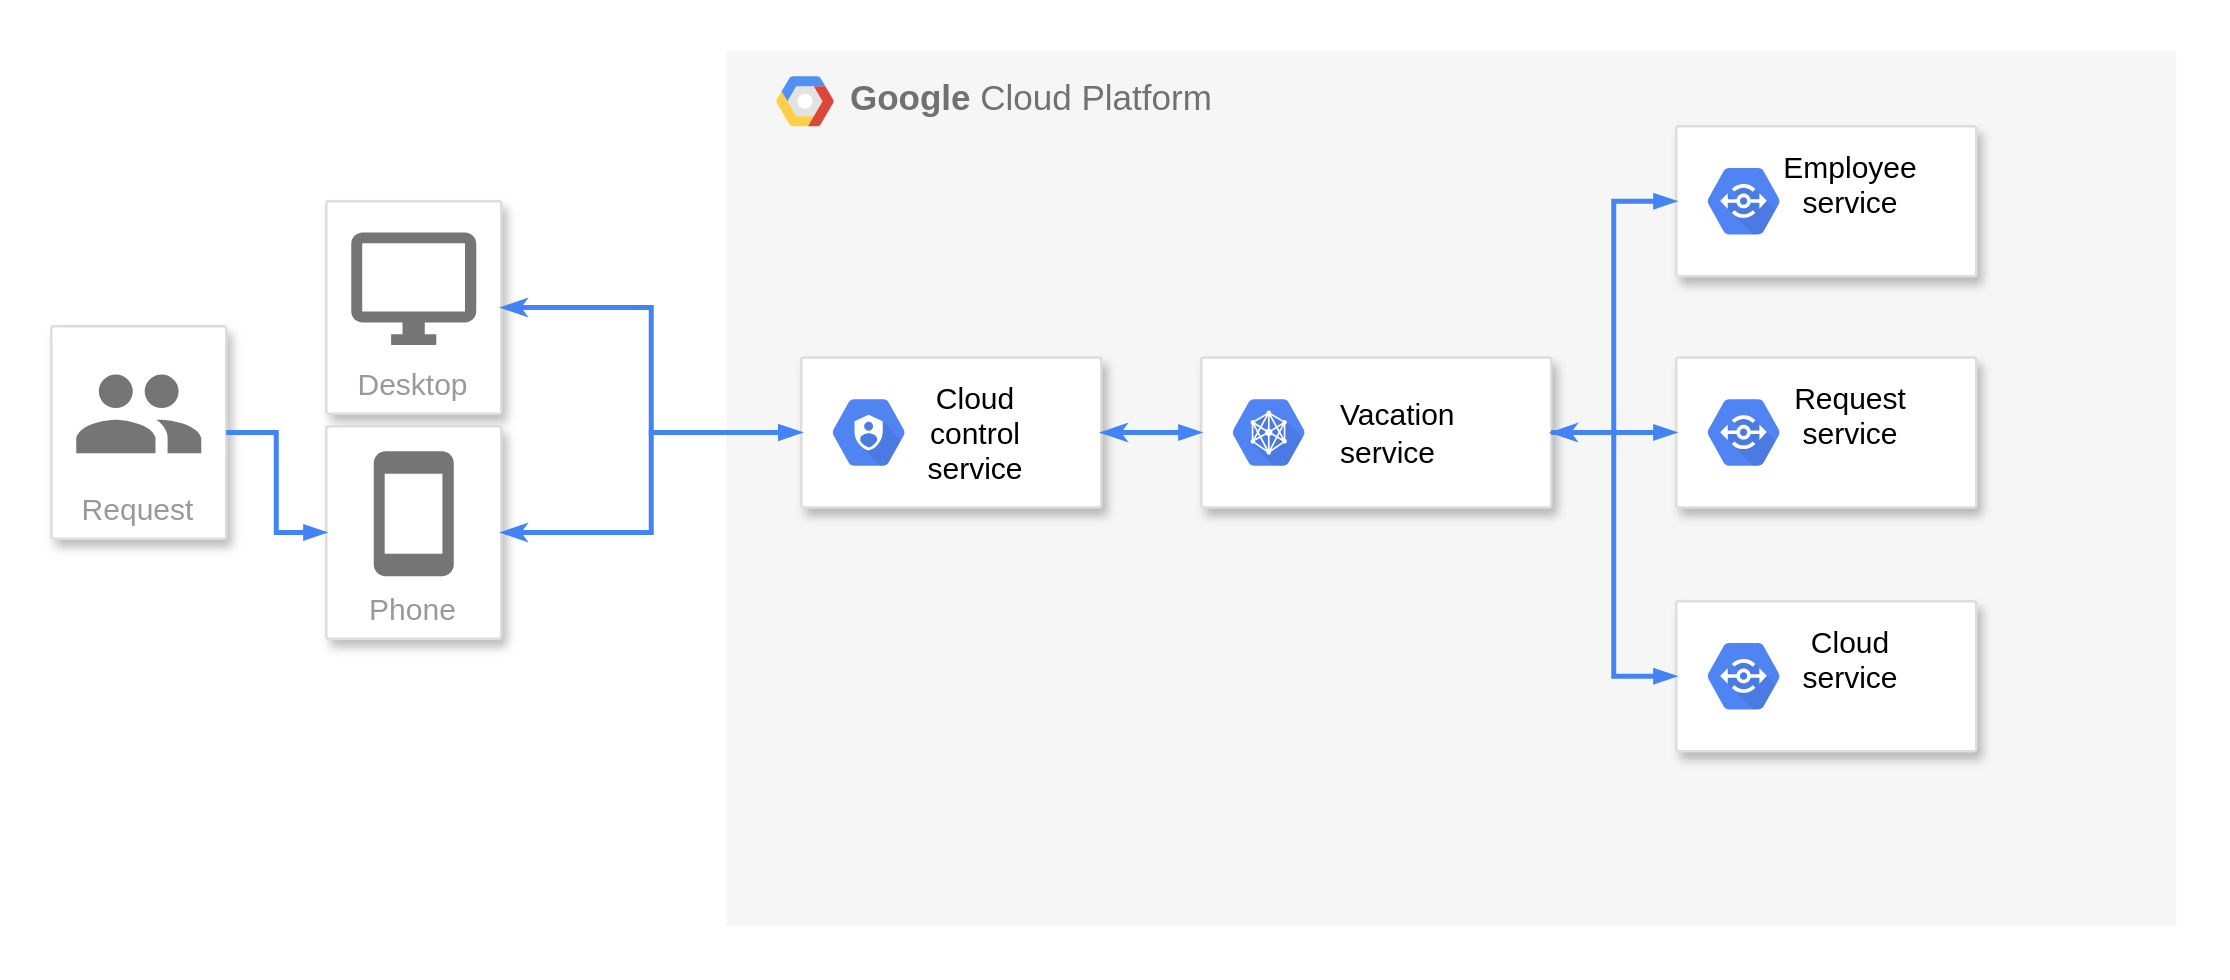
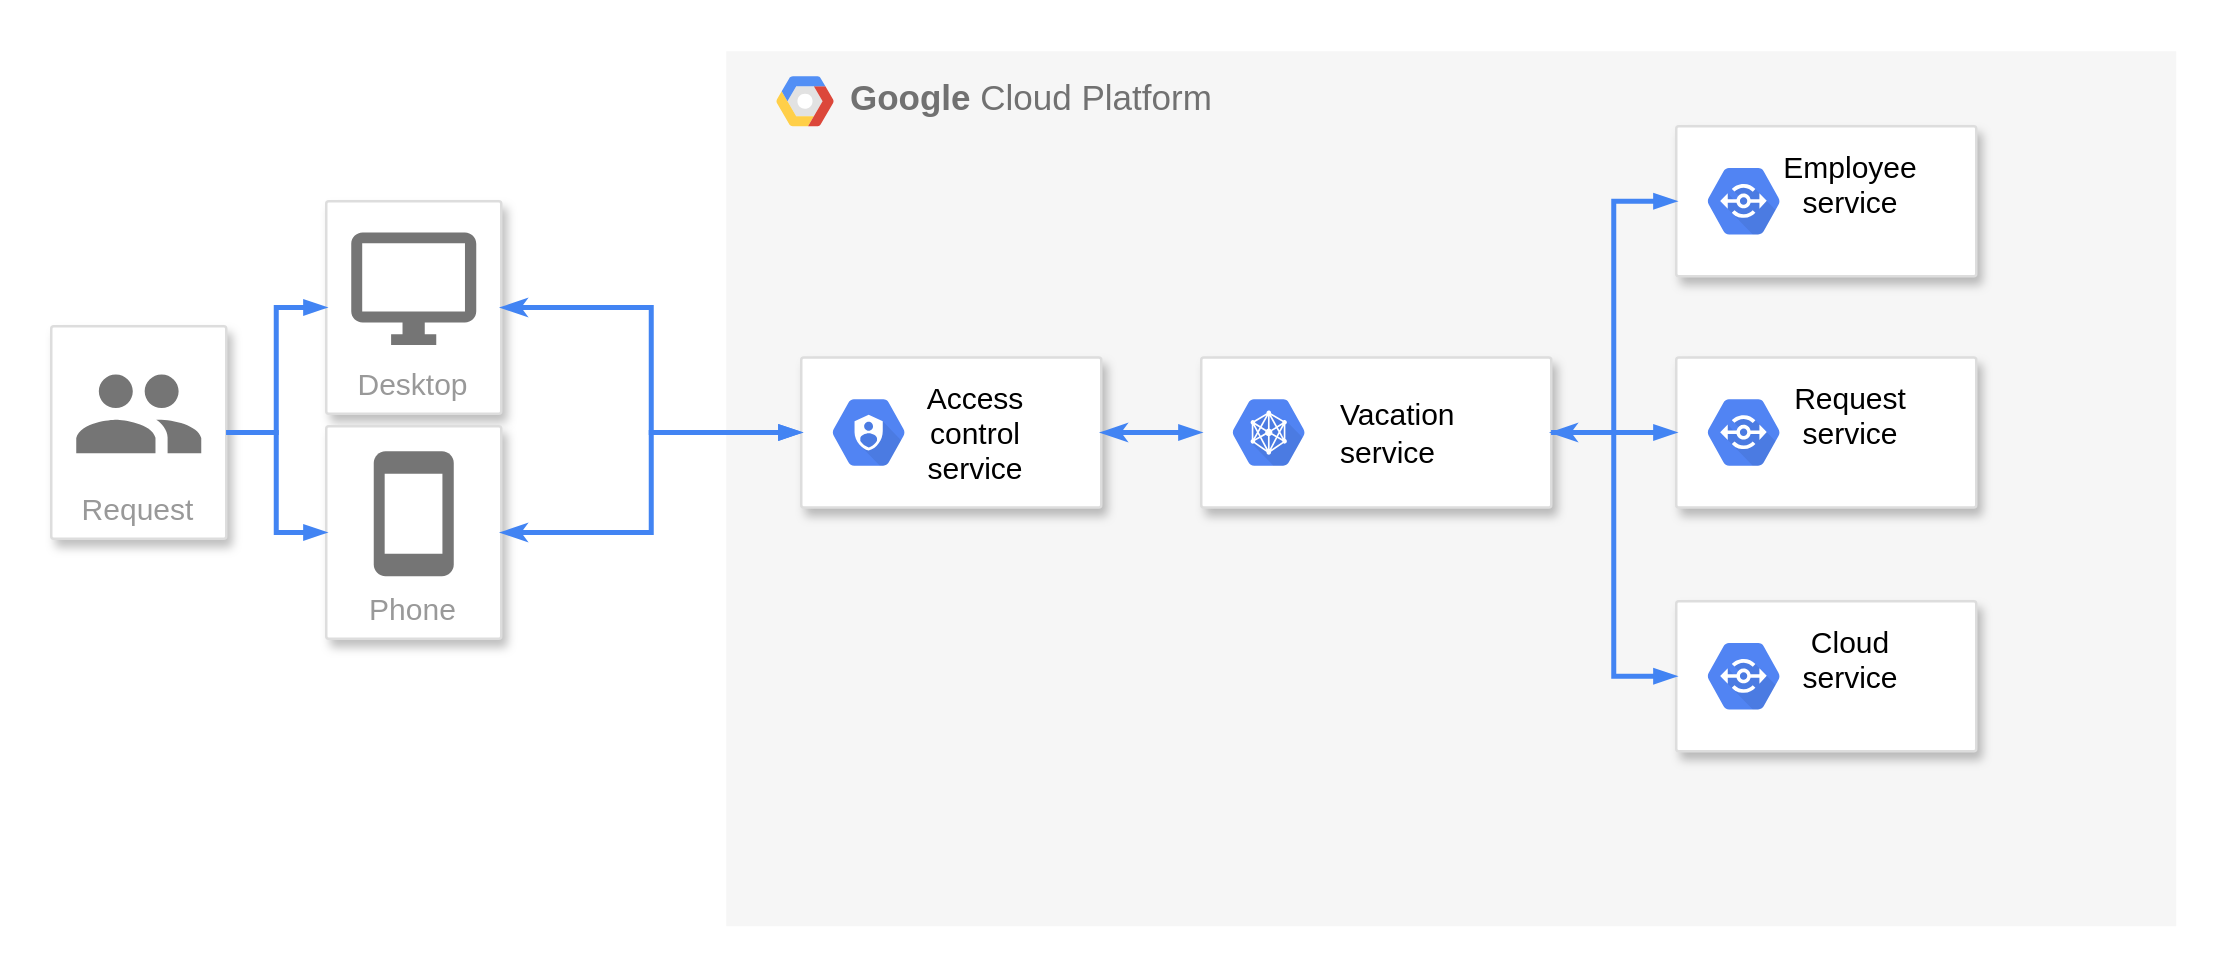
  <mxCell id="0" />
  <mxCell id="1" parent="0" />
  <mxCell id="2" value="Request" style="strokeColor=#dddddd;shadow=1;strokeWidth=1;rounded=1;absoluteArcSize=1;arcSize=2;labelPosition=center;verticalLabelPosition=middle;align=center;verticalAlign=bottom;spacingLeft=0;fontColor=#999999;fontSize=12;whiteSpace=wrap;spacingBottom=2;" vertex="1" parent="1"><mxGeometry x="20" y="130" width="70" height="85" as="geometry" /></mxCell>
  <mxCell id="3" value="" style="dashed=0;connectable=0;html=1;fillColor=#757575;strokeColor=none;shape=mxgraph.gcp2.users;part=1;" vertex="1" parent="2"><mxGeometry x="0.5" width="50" height="31.5" relative="1" as="geometry"><mxPoint x="-25" y="19.25" as="offset" /></mxGeometry></mxCell>
  <mxCell id="4" value="Desktop" style="strokeColor=#dddddd;shadow=1;strokeWidth=1;rounded=1;absoluteArcSize=1;arcSize=2;labelPosition=center;verticalLabelPosition=middle;align=center;verticalAlign=bottom;spacingLeft=0;fontColor=#999999;fontSize=12;whiteSpace=wrap;spacingBottom=2;" vertex="1" parent="1"><mxGeometry x="130" y="80" width="70" height="85" as="geometry" /></mxCell>
  <mxCell id="5" value="" style="dashed=0;connectable=0;html=1;fillColor=#757575;strokeColor=none;shape=mxgraph.gcp2.desktop;part=1;" vertex="1" parent="4"><mxGeometry x="0.5" width="50" height="45" relative="1" as="geometry"><mxPoint x="-25" y="12.5" as="offset" /></mxGeometry></mxCell>
  <mxCell id="6" value="Phone" style="strokeColor=#dddddd;shadow=1;strokeWidth=1;rounded=1;absoluteArcSize=1;arcSize=2;labelPosition=center;verticalLabelPosition=middle;align=center;verticalAlign=bottom;spacingLeft=0;fontColor=#999999;fontSize=12;whiteSpace=wrap;spacingBottom=2;" vertex="1" parent="1"><mxGeometry x="130" y="170" width="70" height="85" as="geometry" /></mxCell>
  <mxCell id="7" value="" style="dashed=0;connectable=0;html=1;fillColor=#757575;strokeColor=none;shape=mxgraph.gcp2.phone;part=1;" vertex="1" parent="6"><mxGeometry x="0.5" width="32" height="50" relative="1" as="geometry"><mxPoint x="-16" y="10" as="offset" /></mxGeometry></mxCell>
+ <mxCell id="8" value="" style="edgeStyle=orthogonalEdgeStyle;fontSize=12;html=1;endArrow=blockThin;endFill=1;rounded=0;strokeWidth=2;endSize=4;startSize=4;dashed=0;strokeColor=#4284F3;" edge="1" parent="1" source="2" target="4"><mxGeometry width="100" relative="1" as="geometry"><mxPoint x="470" y="260" as="sourcePoint" /><mxPoint x="570" y="260" as="targetPoint" /></mxGeometry></mxCell>
  <mxCell id="9" value="" style="edgeStyle=orthogonalEdgeStyle;fontSize=12;html=1;endArrow=blockThin;endFill=1;rounded=0;strokeWidth=2;endSize=4;startSize=4;dashed=0;strokeColor=#4284F3;" edge="1" parent="1" source="2" target="6"><mxGeometry width="100" relative="1" as="geometry"><mxPoint x="470" y="260" as="sourcePoint" /><mxPoint x="570" y="260" as="targetPoint" /></mxGeometry></mxCell>
  <mxCell id="10" value="&lt;b&gt;Google &lt;/b&gt;Cloud Platform" style="fillColor=#F6F6F6;strokeColor=none;shadow=0;gradientColor=none;fontSize=14;align=left;spacing=10;fontColor=#717171;9E9E9E;verticalAlign=top;spacingTop=-4;fontStyle=0;spacingLeft=40;html=1;" vertex="1" parent="1"><mxGeometry x="290" y="20" width="580" height="350" as="geometry" /></mxCell>
  <mxCell id="11" value="" style="shape=mxgraph.gcp2.google_cloud_platform;fillColor=#F6F6F6;strokeColor=none;shadow=0;gradientColor=none;" vertex="1" parent="10"><mxGeometry width="23" height="20" relative="1" as="geometry"><mxPoint x="20" y="10" as="offset" /></mxGeometry></mxCell>
- <mxCell id="12" value="Cloud&#10;control&#10;service" style="strokeColor=#dddddd;shadow=1;strokeWidth=1;rounded=1;absoluteArcSize=1;arcSize=2;spacingLeft=20;" vertex="1" parent="1"><mxGeometry x="320" y="142.5" width="120" height="60" as="geometry" /></mxCell>
+ <mxCell id="12" value="Access&#10;control&#10;service" style="strokeColor=#dddddd;shadow=1;strokeWidth=1;rounded=1;absoluteArcSize=1;arcSize=2;spacingLeft=20;" vertex="1" parent="1"><mxGeometry x="320" y="142.5" width="120" height="60" as="geometry" /></mxCell>
  <mxCell id="13" value="&lt;div&gt;&lt;br&gt;&lt;/div&gt;&lt;div&gt;&lt;br&gt;&lt;/div&gt;" style="dashed=0;connectable=0;html=1;fillColor=#5184F3;strokeColor=none;shape=mxgraph.gcp2.hexIcon;prIcon=cloud_iam;part=1;labelPosition=right;verticalLabelPosition=middle;align=left;verticalAlign=middle;spacingLeft=5;fontColor=#999999;fontSize=12;" vertex="1" parent="12"><mxGeometry y="0.5" width="44" height="39" relative="1" as="geometry"><mxPoint x="5" y="-19.5" as="offset" /></mxGeometry></mxCell>
  <mxCell id="14" value="" style="edgeStyle=orthogonalEdgeStyle;fontSize=12;html=1;endArrow=blockThin;endFill=1;rounded=0;strokeWidth=2;endSize=4;startSize=4;dashed=0;strokeColor=#4284F3;startArrow=classicThin;startFill=1;" edge="1" parent="1" source="4" target="12"><mxGeometry width="100" relative="1" as="geometry"><mxPoint x="470" y="220" as="sourcePoint" /><mxPoint x="570" y="220" as="targetPoint" /></mxGeometry></mxCell>
  <mxCell id="15" value="" style="edgeStyle=orthogonalEdgeStyle;fontSize=12;html=1;endArrow=blockThin;endFill=1;rounded=0;strokeWidth=2;endSize=4;startSize=4;dashed=0;strokeColor=#4284F3;entryX=0;entryY=0.5;entryDx=0;entryDy=0;startArrow=classicThin;startFill=1;" edge="1" parent="1" source="6" target="12"><mxGeometry width="100" relative="1" as="geometry"><mxPoint x="470" y="220" as="sourcePoint" /><mxPoint x="570" y="220" as="targetPoint" /></mxGeometry></mxCell>
  <mxCell id="16" value="Employee&#10;service&#10;" style="strokeColor=#dddddd;shadow=1;strokeWidth=1;rounded=1;absoluteArcSize=1;arcSize=2;fontColor=#000000;spacingLeft=20;" vertex="1" parent="1"><mxGeometry x="670" y="50" width="120" height="60" as="geometry" /></mxCell>
  <mxCell id="17" value="" style="dashed=0;connectable=0;html=1;fillColor=#5184F3;strokeColor=none;shape=mxgraph.gcp2.hexIcon;prIcon=developer_portal;part=1;labelPosition=right;verticalLabelPosition=middle;align=left;verticalAlign=middle;spacingLeft=5;fontColor=#999999;fontSize=12;" vertex="1" parent="16"><mxGeometry y="0.5" width="44" height="39" relative="1" as="geometry"><mxPoint x="5" y="-19.5" as="offset" /></mxGeometry></mxCell>
  <mxCell id="18" value="Request&#10;service&#10;" style="strokeColor=#dddddd;shadow=1;strokeWidth=1;rounded=1;absoluteArcSize=1;arcSize=2;fontColor=#000000;spacingLeft=20;" vertex="1" parent="1"><mxGeometry x="670" y="142.5" width="120" height="60" as="geometry" /></mxCell>
  <mxCell id="19" value="" style="dashed=0;connectable=0;html=1;fillColor=#5184F3;strokeColor=none;shape=mxgraph.gcp2.hexIcon;prIcon=developer_portal;part=1;labelPosition=right;verticalLabelPosition=middle;align=left;verticalAlign=middle;spacingLeft=5;fontColor=#999999;fontSize=12;" vertex="1" parent="18"><mxGeometry y="0.5" width="44" height="39" relative="1" as="geometry"><mxPoint x="5" y="-19.5" as="offset" /></mxGeometry></mxCell>
  <mxCell id="20" value="Cloud&#10;service&#10;" style="strokeColor=#dddddd;shadow=1;strokeWidth=1;rounded=1;absoluteArcSize=1;arcSize=2;spacingLeft=20;" vertex="1" parent="1"><mxGeometry x="670" y="240" width="120" height="60" as="geometry" /></mxCell>
  <mxCell id="21" value="" style="dashed=0;connectable=0;html=1;fillColor=#5184F3;strokeColor=none;shape=mxgraph.gcp2.hexIcon;prIcon=developer_portal;part=1;labelPosition=right;verticalLabelPosition=middle;align=left;verticalAlign=middle;spacingLeft=5;fontColor=#999999;fontSize=12;" vertex="1" parent="20"><mxGeometry y="0.5" width="44" height="39" relative="1" as="geometry"><mxPoint x="5" y="-19.5" as="offset" /></mxGeometry></mxCell>
  <mxCell id="22" value="" style="strokeColor=#dddddd;shadow=1;strokeWidth=1;rounded=1;absoluteArcSize=1;arcSize=2;" vertex="1" parent="1"><mxGeometry x="480" y="142.5" width="140" height="60" as="geometry" /></mxCell>
  <mxCell id="23" value="&lt;div&gt;&lt;span style=&quot;&quot;&gt;Vacation&lt;/span&gt;&lt;/div&gt;&lt;div&gt;&lt;span style=&quot;&quot;&gt;service&lt;br&gt;&lt;/span&gt;&lt;/div&gt;" style="dashed=0;connectable=0;html=1;fillColor=#5184F3;strokeColor=none;shape=mxgraph.gcp2.hexIcon;prIcon=advanced_solutions_lab;part=1;labelPosition=right;verticalLabelPosition=middle;align=left;verticalAlign=middle;spacingLeft=5;fontColor=#000000;fontSize=12;labelBackgroundColor=#FFFFFF;labelBorderColor=none;" vertex="1" parent="22"><mxGeometry y="0.5" width="44" height="39" relative="1" as="geometry"><mxPoint x="5" y="-19.5" as="offset" /></mxGeometry></mxCell>
  <mxCell id="24" value="" style="edgeStyle=orthogonalEdgeStyle;fontSize=12;html=1;endArrow=blockThin;endFill=1;rounded=0;strokeWidth=2;endSize=4;startSize=4;dashed=0;strokeColor=#4284F3;exitX=1;exitY=0.5;exitDx=0;exitDy=0;startArrow=classicThin;startFill=1;" edge="1" parent="1" source="12" target="22"><mxGeometry width="100" relative="1" as="geometry"><mxPoint x="470" y="220" as="sourcePoint" /><mxPoint x="570" y="220" as="targetPoint" /></mxGeometry></mxCell>
  <mxCell id="25" value="" style="edgeStyle=orthogonalEdgeStyle;fontSize=12;html=1;endArrow=blockThin;endFill=1;rounded=0;strokeWidth=2;endSize=4;startSize=4;dashed=0;strokeColor=#4284F3;exitX=1;exitY=0.5;exitDx=0;exitDy=0;entryX=0;entryY=0.5;entryDx=0;entryDy=0;" edge="1" parent="1" source="22" target="20"><mxGeometry width="100" relative="1" as="geometry"><mxPoint x="470" y="220" as="sourcePoint" /><mxPoint x="570" y="220" as="targetPoint" /></mxGeometry></mxCell>
  <mxCell id="26" value="" style="edgeStyle=orthogonalEdgeStyle;fontSize=12;html=1;endArrow=blockThin;endFill=1;rounded=0;strokeWidth=2;endSize=4;startSize=4;dashed=0;strokeColor=#4284F3;exitX=1;exitY=0.5;exitDx=0;exitDy=0;startArrow=classicThin;startFill=1;" edge="1" parent="1" source="22" target="18"><mxGeometry width="100" relative="1" as="geometry"><mxPoint x="620" y="170" as="sourcePoint" /><mxPoint x="570" y="220" as="targetPoint" /></mxGeometry></mxCell>
  <mxCell id="27" value="" style="edgeStyle=orthogonalEdgeStyle;fontSize=12;html=1;endArrow=blockThin;endFill=1;rounded=0;strokeWidth=2;endSize=4;startSize=4;dashed=0;strokeColor=#4284F3;exitX=1;exitY=0.5;exitDx=0;exitDy=0;entryX=0;entryY=0.5;entryDx=0;entryDy=0;" edge="1" parent="1" source="22" target="16"><mxGeometry width="100" relative="1" as="geometry"><mxPoint x="470" y="220" as="sourcePoint" /><mxPoint x="570" y="220" as="targetPoint" /><Array as="points" /></mxGeometry></mxCell>
